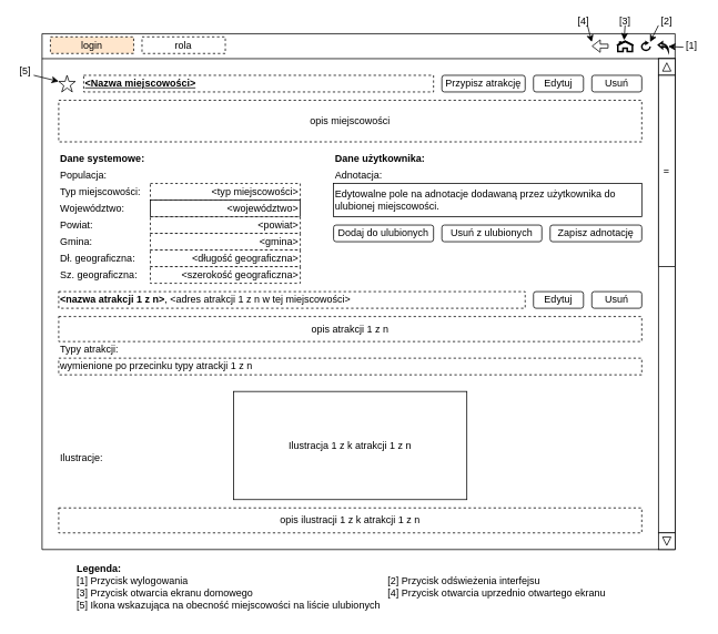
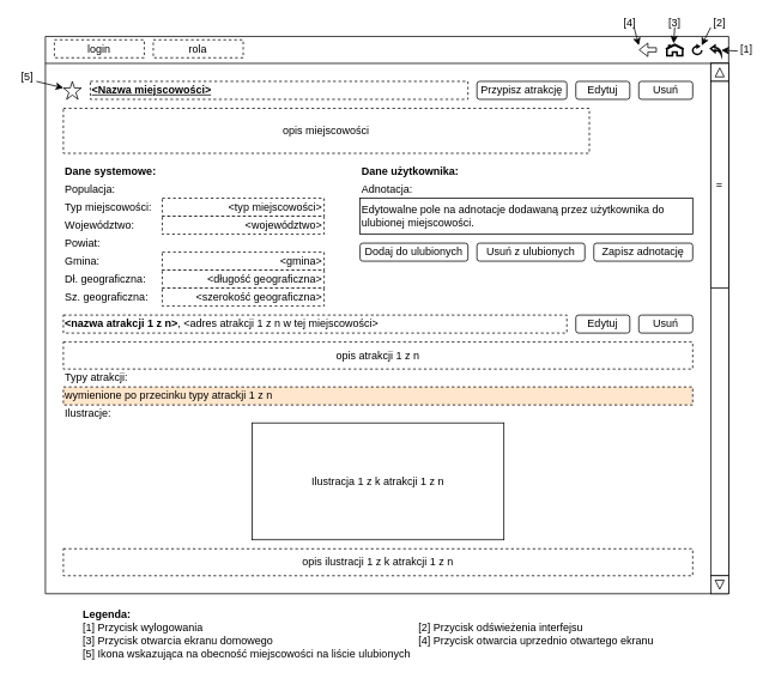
  <mxCell id="0" />
  <mxCell id="1" parent="0" />
  <mxCell id="2" value="" style="endArrow=none;html=1;rounded=0;" parent="1" edge="1"><mxGeometry width="50" height="50" relative="1" as="geometry"><mxPoint x="50" y="40" as="sourcePoint" /><mxPoint x="810" y="40" as="targetPoint" /></mxGeometry></mxCell>
  <mxCell id="3" value="" style="endArrow=none;html=1;rounded=0;" parent="1" edge="1"><mxGeometry width="50" height="50" relative="1" as="geometry"><mxPoint x="50" y="660" as="sourcePoint" /><mxPoint x="50" y="40" as="targetPoint" /></mxGeometry></mxCell>
  <mxCell id="4" value="" style="endArrow=none;html=1;rounded=0;" parent="1" edge="1"><mxGeometry width="50" height="50" relative="1" as="geometry"><mxPoint x="50" y="70" as="sourcePoint" /><mxPoint x="810" y="70" as="targetPoint" /></mxGeometry></mxCell>
  <mxCell id="5" value="" style="endArrow=none;html=1;rounded=0;exitX=1;exitY=1;exitDx=0;exitDy=0;" parent="1" source="46" edge="1"><mxGeometry width="50" height="50" relative="1" as="geometry"><mxPoint x="810" y="510" as="sourcePoint" /><mxPoint x="810" y="40" as="targetPoint" /></mxGeometry></mxCell>
  <mxCell id="6" value="" style="html=1;verticalLabelPosition=bottom;align=center;labelBackgroundColor=#ffffff;verticalAlign=top;strokeWidth=2;shadow=0;dashed=0;shape=mxgraph.ios7.icons.home;" parent="1" vertex="1"><mxGeometry x="740" y="48.75" width="20" height="12.5" as="geometry" /></mxCell>
  <mxCell id="7" value="" style="html=1;verticalLabelPosition=bottom;align=center;labelBackgroundColor=#ffffff;verticalAlign=top;strokeWidth=2;shadow=0;dashed=0;shape=mxgraph.ios7.icons.back;fontFamily=Helvetica;fontSize=12;" parent="1" vertex="1"><mxGeometry x="790" y="50" width="11.76" height="10" as="geometry" /></mxCell>
  <mxCell id="8" value="" style="html=1;verticalLabelPosition=bottom;align=center;labelBackgroundColor=#ffffff;verticalAlign=top;strokeWidth=2;shadow=0;dashed=0;shape=mxgraph.ios7.icons.reload;fontFamily=Helvetica;fontSize=12;" parent="1" vertex="1"><mxGeometry x="770" y="50" width="10" height="10" as="geometry" /></mxCell>
  <mxCell id="9" value="[1]" style="text;html=1;strokeColor=none;fillColor=none;align=center;verticalAlign=middle;whiteSpace=wrap;rounded=0;fontSize=12;fontFamily=Helvetica;fontColor=default;" parent="1" vertex="1"><mxGeometry x="820" y="48.75" width="20" height="10" as="geometry" /></mxCell>
  <mxCell id="10" value="" style="endArrow=classic;html=1;rounded=0;fontFamily=Helvetica;fontSize=12;fontColor=default;exitX=0;exitY=0.75;exitDx=0;exitDy=0;" parent="1" source="9" target="7" edge="1"><mxGeometry width="50" height="50" relative="1" as="geometry"><mxPoint x="740" y="20" as="sourcePoint" /><mxPoint x="790" y="-30" as="targetPoint" /></mxGeometry></mxCell>
  <mxCell id="11" value="" style="shape=flexArrow;endArrow=classic;html=1;rounded=0;fontFamily=Helvetica;fontSize=12;fontColor=default;startWidth=9.302;endWidth=9.302;startSize=5.426;endSize=2.867;width=4.651;" parent="1" edge="1"><mxGeometry width="50" height="50" relative="1" as="geometry"><mxPoint x="730" y="54.88" as="sourcePoint" /><mxPoint x="710" y="54.88" as="targetPoint" /></mxGeometry></mxCell>
  <mxCell id="12" value="[2]" style="text;html=1;strokeColor=none;fillColor=none;align=center;verticalAlign=middle;whiteSpace=wrap;rounded=0;fontSize=12;fontFamily=Helvetica;fontColor=default;" parent="1" vertex="1"><mxGeometry x="780" y="20" width="40" height="10" as="geometry" /></mxCell>
  <mxCell id="13" value="" style="endArrow=classic;html=1;rounded=0;fontFamily=Helvetica;fontSize=12;fontColor=default;exitX=0.25;exitY=1;exitDx=0;exitDy=0;entryX=1;entryY=0;entryDx=0;entryDy=0;entryPerimeter=0;" parent="1" source="12" target="8" edge="1"><mxGeometry width="50" height="50" relative="1" as="geometry"><mxPoint x="730" y="50" as="sourcePoint" /><mxPoint x="780" y="0" as="targetPoint" /></mxGeometry></mxCell>
  <mxCell id="14" value="[3]" style="text;html=1;strokeColor=none;fillColor=none;align=center;verticalAlign=middle;whiteSpace=wrap;rounded=0;fontSize=12;fontFamily=Helvetica;fontColor=default;" parent="1" vertex="1"><mxGeometry x="740" y="20" width="20" height="10" as="geometry" /></mxCell>
  <mxCell id="15" value="" style="endArrow=classic;html=1;rounded=0;fontFamily=Helvetica;fontSize=12;fontColor=default;entryX=0.437;entryY=-0.082;entryDx=0;entryDy=0;entryPerimeter=0;exitX=0.5;exitY=1;exitDx=0;exitDy=0;" parent="1" source="14" target="6" edge="1"><mxGeometry width="50" height="50" relative="1" as="geometry"><mxPoint x="760" y="-20" as="sourcePoint" /><mxPoint x="750" y="-10" as="targetPoint" /></mxGeometry></mxCell>
  <mxCell id="16" value="[4]" style="text;html=1;strokeColor=none;fillColor=none;align=center;verticalAlign=middle;whiteSpace=wrap;rounded=0;fontSize=12;fontFamily=Helvetica;fontColor=default;" parent="1" vertex="1"><mxGeometry x="690" y="20" width="20" height="10" as="geometry" /></mxCell>
  <mxCell id="17" value="" style="endArrow=classic;html=1;rounded=0;fontFamily=Helvetica;fontSize=12;fontColor=default;exitX=0.748;exitY=1.065;exitDx=0;exitDy=0;exitPerimeter=0;" parent="1" source="16" edge="1"><mxGeometry width="50" height="50" relative="1" as="geometry"><mxPoint x="670" y="50" as="sourcePoint" /><mxPoint x="710" y="50" as="targetPoint" /></mxGeometry></mxCell>
  <mxCell id="18" value="" style="endArrow=none;html=1;rounded=0;fontFamily=Helvetica;fontSize=12;fontColor=default;" parent="1" edge="1"><mxGeometry width="50" height="50" relative="1" as="geometry"><mxPoint x="50" y="660" as="sourcePoint" /><mxPoint x="810" y="660" as="targetPoint" /></mxGeometry></mxCell>
  <mxCell id="19" value="&lt;b&gt;Legenda:&lt;/b&gt;&lt;br&gt;[1] Przycisk wylogowania&lt;span style=&quot;white-space: pre;&quot;&gt;&#09;&lt;/span&gt;&lt;span style=&quot;white-space: pre;&quot;&gt;&#09;&lt;span style=&quot;white-space: pre;&quot;&gt;&#09;&lt;/span&gt;&lt;span style=&quot;white-space: pre;&quot;&gt;&#09;&lt;span style=&quot;white-space: pre;&quot;&gt;&#09;&lt;/span&gt;&lt;span style=&quot;white-space: pre;&quot;&gt;&#09;&lt;span style=&quot;white-space: pre;&quot;&gt;&#09;&lt;span style=&quot;white-space: pre;&quot;&gt;&#09;&lt;/span&gt;&lt;span style=&quot;white-space: pre;&quot;&gt;&#09;&lt;/span&gt;&lt;/span&gt;&lt;/span&gt;&lt;/span&gt;&lt;/span&gt;[2] Przycisk odświeżenia interfejsu&lt;br&gt;[3] Przycisk otwarcia ekranu domowego&lt;span style=&quot;white-space: pre;&quot;&gt;&#09;&lt;/span&gt;&lt;span style=&quot;white-space: pre;&quot;&gt;&#09;&lt;span style=&quot;white-space: pre;&quot;&gt;&#09;&lt;/span&gt;&lt;span style=&quot;white-space: pre;&quot;&gt;&#09;&lt;/span&gt;&lt;span style=&quot;white-space: pre;&quot;&gt;&#09;&lt;span style=&quot;white-space: pre;&quot;&gt;&#09;&lt;/span&gt;&lt;span style=&quot;white-space: pre;&quot;&gt;&#09;&lt;/span&gt;&lt;/span&gt;&lt;/span&gt;[4] Przycisk otwarcia uprzednio otwartego ekranu&lt;br&gt;[5] Ikona wskazująca na obecność miejscowości na liście ulubionych" style="text;html=1;align=left;verticalAlign=middle;resizable=0;points=[];autosize=1;strokeColor=none;fillColor=none;dashed=1;" parent="1" vertex="1"><mxGeometry x="90" y="670" width="660" height="70" as="geometry" /></mxCell>
- <mxCell id="20" value="login" style="rounded=0;whiteSpace=wrap;html=1;dashed=1;fillColor=#ffe6cc;" parent="1" vertex="1"><mxGeometry x="60" y="43.75" width="100" height="20" as="geometry" /></mxCell>
+ <mxCell id="20" value="login" style="rounded=0;whiteSpace=wrap;html=1;dashed=1;" parent="1" vertex="1"><mxGeometry x="60" y="43.75" width="100" height="20" as="geometry" /></mxCell>
  <mxCell id="21" value="rola" style="rounded=0;whiteSpace=wrap;html=1;dashed=1;" parent="1" vertex="1"><mxGeometry x="170" y="43.75" width="100" height="20" as="geometry" /></mxCell>
  <mxCell id="22" value="&amp;lt;Nazwa miejscowości&amp;gt;" style="text;html=1;strokeColor=default;fillColor=none;align=left;verticalAlign=middle;whiteSpace=wrap;rounded=0;fontStyle=5;dashed=1;" parent="1" vertex="1"><mxGeometry x="100" y="90" width="420" height="20" as="geometry" /></mxCell>
- <mxCell id="23" value="opis miejscowości" style="rounded=0;whiteSpace=wrap;html=1;fontStyle=0;dashed=1;" parent="1" vertex="1"><mxGeometry x="70" y="120" width="700" height="50" as="geometry" /></mxCell>
+ <mxCell id="23" value="opis miejscowości" style="rounded=0;whiteSpace=wrap;html=1;fontStyle=0;dashed=1;" parent="1" vertex="1"><mxGeometry x="70" y="120" width="585" height="50" as="geometry" /></mxCell>
  <mxCell id="24" value="&lt;b style=&quot;&quot;&gt;Dane systemowe:&lt;/b&gt;" style="text;html=1;strokeColor=none;fillColor=none;align=left;verticalAlign=middle;whiteSpace=wrap;rounded=0;" parent="1" vertex="1"><mxGeometry x="70" y="180" width="290" height="20" as="geometry" /></mxCell>
  <mxCell id="25" value="Populacja:&amp;nbsp;" style="text;html=1;strokeColor=none;fillColor=none;align=left;verticalAlign=middle;whiteSpace=wrap;rounded=0;" parent="1" vertex="1"><mxGeometry x="70" y="200" width="60" height="20" as="geometry" /></mxCell>
  <mxCell id="26" value="Typ miejscowości:" style="text;html=1;strokeColor=none;fillColor=none;align=left;verticalAlign=middle;whiteSpace=wrap;rounded=0;" parent="1" vertex="1"><mxGeometry x="70" y="220" width="100" height="20" as="geometry" /></mxCell>
  <mxCell id="27" value="&amp;lt;typ miejscowości&amp;gt;" style="rounded=0;whiteSpace=wrap;html=1;align=right;dashed=1;" parent="1" vertex="1"><mxGeometry x="180" y="220" width="180" height="20" as="geometry" /></mxCell>
  <mxCell id="28" value="Województwo:&amp;nbsp;" style="text;html=1;strokeColor=none;fillColor=none;align=left;verticalAlign=middle;whiteSpace=wrap;rounded=0;" parent="1" vertex="1"><mxGeometry x="70" y="240" width="60" height="20" as="geometry" /></mxCell>
- <mxCell id="29" value="&amp;lt;województwo&amp;gt;" style="rounded=0;whiteSpace=wrap;html=1;align=right;dashed=0;" parent="1" vertex="1"><mxGeometry x="180" y="240" width="180" height="20" as="geometry" /></mxCell>
+ <mxCell id="29" value="&amp;lt;województwo&amp;gt;" style="rounded=0;whiteSpace=wrap;html=1;align=right;dashed=1;" parent="1" vertex="1"><mxGeometry x="180" y="240" width="180" height="20" as="geometry" /></mxCell>
  <mxCell id="30" value="Powiat:" style="text;html=1;strokeColor=none;fillColor=none;align=left;verticalAlign=middle;whiteSpace=wrap;rounded=0;" parent="1" vertex="1"><mxGeometry x="70" y="260" width="100" height="20" as="geometry" /></mxCell>
- <mxCell id="31" value="&amp;lt;powiat&amp;gt;" style="rounded=0;whiteSpace=wrap;html=1;align=right;dashed=1;" parent="1" vertex="1"><mxGeometry x="180" y="260" width="180" height="20" as="geometry" /></mxCell>
  <mxCell id="32" value="Gmina:" style="text;html=1;strokeColor=none;fillColor=none;align=left;verticalAlign=middle;whiteSpace=wrap;rounded=0;" parent="1" vertex="1"><mxGeometry x="70" y="280" width="100" height="20" as="geometry" /></mxCell>
  <mxCell id="33" value="&amp;lt;gmina&amp;gt;" style="rounded=0;whiteSpace=wrap;html=1;align=right;dashed=1;" parent="1" vertex="1"><mxGeometry x="180" y="280" width="180" height="20" as="geometry" /></mxCell>
  <mxCell id="34" value="" style="verticalLabelPosition=bottom;verticalAlign=top;html=1;shape=mxgraph.basic.star" parent="1" vertex="1"><mxGeometry x="70" y="90" width="20" height="20" as="geometry" /></mxCell>
  <mxCell id="35" value="Dł. geograficzna:" style="text;html=1;strokeColor=none;fillColor=none;align=left;verticalAlign=middle;whiteSpace=wrap;rounded=0;" parent="1" vertex="1"><mxGeometry x="70" y="300" width="100" height="20" as="geometry" /></mxCell>
  <mxCell id="36" value="&amp;lt;długość geograficzna&amp;gt;" style="rounded=0;whiteSpace=wrap;html=1;align=right;dashed=1;" parent="1" vertex="1"><mxGeometry x="180" y="300" width="180" height="20" as="geometry" /></mxCell>
  <mxCell id="37" value="Sz. geograficzna:" style="text;html=1;strokeColor=none;fillColor=none;align=left;verticalAlign=middle;whiteSpace=wrap;rounded=0;" parent="1" vertex="1"><mxGeometry x="70" y="320" width="100" height="20" as="geometry" /></mxCell>
  <mxCell id="38" value="&amp;lt;szerokość geograficzna&amp;gt;" style="rounded=0;whiteSpace=wrap;html=1;align=right;dashed=1;" parent="1" vertex="1"><mxGeometry x="180" y="320" width="180" height="20" as="geometry" /></mxCell>
  <mxCell id="39" value="Typy atrakcji:" style="text;html=1;strokeColor=none;fillColor=none;align=left;verticalAlign=middle;whiteSpace=wrap;rounded=0;" parent="1" vertex="1"><mxGeometry x="70" y="410" width="80" height="20" as="geometry" /></mxCell>
  <mxCell id="40" value="Dodaj do ulubionych" style="rounded=1;whiteSpace=wrap;html=1;" parent="1" vertex="1"><mxGeometry x="400" y="270" width="120" height="20" as="geometry" /></mxCell>
  <mxCell id="41" value="Usuń z ulubionych" style="rounded=1;whiteSpace=wrap;html=1;" parent="1" vertex="1"><mxGeometry x="530" y="270" width="120" height="20" as="geometry" /></mxCell>
  <mxCell id="42" value="[5]" style="text;html=1;strokeColor=none;fillColor=none;align=center;verticalAlign=middle;whiteSpace=wrap;rounded=0;" parent="1" vertex="1"><mxGeometry x="20" y="75" width="20" height="20" as="geometry" /></mxCell>
  <mxCell id="43" value="" style="rounded=0;whiteSpace=wrap;html=1;" parent="1" vertex="1"><mxGeometry x="790" y="70" width="20" height="570" as="geometry" /></mxCell>
  <mxCell id="44" value="" style="whiteSpace=wrap;html=1;aspect=fixed;" parent="1" vertex="1"><mxGeometry x="790" y="70" width="20" height="20" as="geometry" /></mxCell>
  <mxCell id="45" value="" style="triangle;whiteSpace=wrap;html=1;rotation=-90;" parent="1" vertex="1"><mxGeometry x="795" y="75" width="10" height="10" as="geometry" /></mxCell>
  <mxCell id="46" value="" style="whiteSpace=wrap;html=1;aspect=fixed;" parent="1" vertex="1"><mxGeometry x="790" y="640" width="20" height="20" as="geometry" /></mxCell>
  <mxCell id="47" value="" style="triangle;whiteSpace=wrap;html=1;rotation=90;" parent="1" vertex="1"><mxGeometry x="795" y="645" width="10" height="10" as="geometry" /></mxCell>
  <mxCell id="48" value="=" style="rounded=0;whiteSpace=wrap;html=1;" parent="1" vertex="1"><mxGeometry x="790" y="90" width="20" height="230" as="geometry" /></mxCell>
  <mxCell id="49" value="&lt;b style=&quot;&quot;&gt;Dane użytkownika:&lt;/b&gt;" style="text;html=1;strokeColor=none;fillColor=none;align=left;verticalAlign=middle;whiteSpace=wrap;rounded=0;" parent="1" vertex="1"><mxGeometry x="400" y="180" width="370" height="20" as="geometry" /></mxCell>
  <mxCell id="50" value="&amp;lt;nazwa atrakcji 1 z n&amp;gt;&lt;span style=&quot;font-weight: normal;&quot;&gt;,&amp;nbsp;&amp;lt;adres atrakcji 1 z n w tej miejscowości&amp;gt;&lt;/span&gt;" style="text;html=1;strokeColor=default;fillColor=none;align=left;verticalAlign=middle;whiteSpace=wrap;rounded=0;fontStyle=1;dashed=1;" parent="1" vertex="1"><mxGeometry x="70" y="350" width="560" height="20" as="geometry" /></mxCell>
  <mxCell id="51" value="opis atrakcji 1 z n" style="rounded=0;whiteSpace=wrap;html=1;dashed=1;" parent="1" vertex="1"><mxGeometry x="70" y="380" width="700" height="30" as="geometry" /></mxCell>
  <mxCell id="52" value="Adnotacja:" style="text;html=1;strokeColor=none;fillColor=none;align=left;verticalAlign=middle;whiteSpace=wrap;rounded=0;" parent="1" vertex="1"><mxGeometry x="400" y="200" width="60" height="20" as="geometry" /></mxCell>
  <mxCell id="53" value="Edytowalne pole na adnotacje dodawaną przez użytkownika do ulubionej miejscowości." style="rounded=0;whiteSpace=wrap;html=1;align=left;" parent="1" vertex="1"><mxGeometry x="400" y="220" width="370" height="40" as="geometry" /></mxCell>
- <mxCell id="54" value="wymienione po przecinku typy atrackji 1 z n" style="rounded=0;whiteSpace=wrap;html=1;align=left;dashed=1;" parent="1" vertex="1"><mxGeometry x="70" y="430" width="700" height="20" as="geometry" /></mxCell>
- <mxCell id="55" value="Ilustracje:" style="text;html=1;strokeColor=none;fillColor=none;align=left;verticalAlign=middle;whiteSpace=wrap;rounded=0;" parent="1" vertex="1"><mxGeometry x="70" y="540" width="80" height="20" as="geometry" /></mxCell>
+ <mxCell id="54" value="wymienione po przecinku typy atrackji 1 z n" style="rounded=0;whiteSpace=wrap;html=1;align=left;dashed=1;fillColor=#ffe6cc;" parent="1" vertex="1"><mxGeometry x="70" y="430" width="700" height="20" as="geometry" /></mxCell>
+ <mxCell id="55" value="Ilustracje:" style="text;html=1;strokeColor=none;fillColor=none;align=left;verticalAlign=middle;whiteSpace=wrap;rounded=0;" parent="1" vertex="1"><mxGeometry x="70" y="450" width="80" height="20" as="geometry" /></mxCell>
  <mxCell id="56" value="opis ilustracji 1 z k atrakcji 1 z n" style="text;html=1;strokeColor=default;fillColor=none;align=center;verticalAlign=middle;whiteSpace=wrap;rounded=0;dashed=1;" parent="1" vertex="1"><mxGeometry x="70" y="610" width="700" height="30" as="geometry" /></mxCell>
  <mxCell id="57" value="" style="endArrow=classic;html=1;rounded=0;exitX=1;exitY=0.75;exitDx=0;exitDy=0;entryX=0;entryY=0.367;entryDx=0;entryDy=0;entryPerimeter=0;" parent="1" source="42" target="34" edge="1"><mxGeometry width="50" height="50" relative="1" as="geometry"><mxPoint x="380" y="380" as="sourcePoint" /><mxPoint x="430" y="330" as="targetPoint" /></mxGeometry></mxCell>
  <mxCell id="58" value="Ilustracja 1 z k atrakcji 1 z n" style="rounded=0;whiteSpace=wrap;html=1;" parent="1" vertex="1"><mxGeometry x="280" y="470" width="280" height="130" as="geometry" /></mxCell>
  <mxCell id="59" value="Edytuj" style="rounded=1;whiteSpace=wrap;html=1;" parent="1" vertex="1"><mxGeometry x="640" y="350" width="60" height="20" as="geometry" /></mxCell>
  <mxCell id="60" value="Usuń" style="rounded=1;whiteSpace=wrap;html=1;" parent="1" vertex="1"><mxGeometry x="710" y="350" width="60" height="20" as="geometry" /></mxCell>
  <mxCell id="61" value="Edytuj" style="rounded=1;whiteSpace=wrap;html=1;" parent="1" vertex="1"><mxGeometry x="640" y="90" width="60" height="20" as="geometry" /></mxCell>
  <mxCell id="62" value="Usuń" style="rounded=1;whiteSpace=wrap;html=1;" parent="1" vertex="1"><mxGeometry x="710" y="90" width="60" height="20" as="geometry" /></mxCell>
  <mxCell id="63" value="Zapisz adnotację" style="rounded=1;whiteSpace=wrap;html=1;" parent="1" vertex="1"><mxGeometry x="660" y="270" width="110" height="20" as="geometry" /></mxCell>
  <mxCell id="64" value="Przypisz atrakcję" style="rounded=1;whiteSpace=wrap;html=1;" parent="1" vertex="1"><mxGeometry x="530" y="90" width="100" height="20" as="geometry" /></mxCell>
